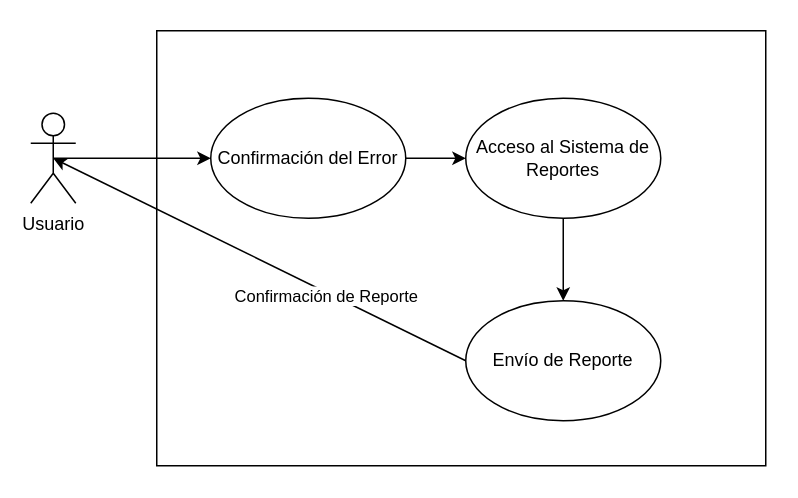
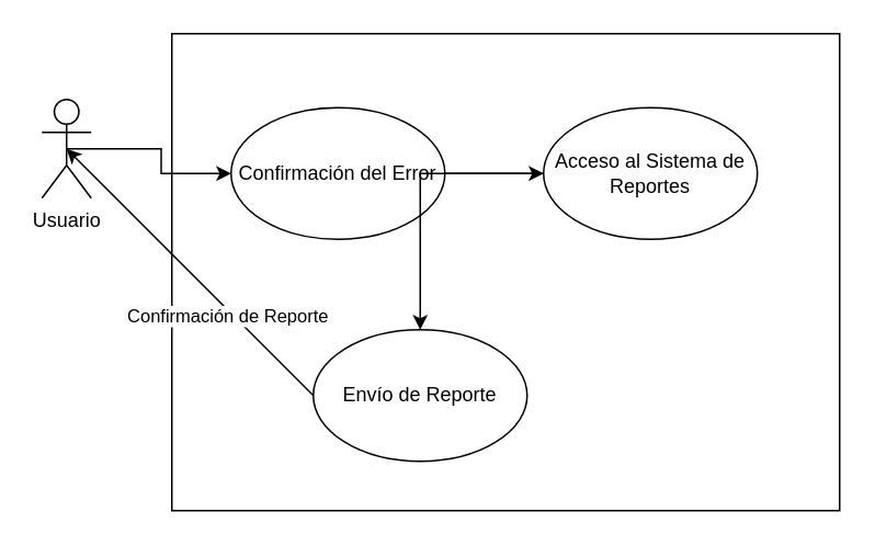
  <mxCell id="0" />
  <mxCell id="1" parent="0" />
  <mxCell id="2" value="&lt;div&gt;&lt;br&gt;&lt;/div&gt;" style="rounded=0;whiteSpace=wrap;html=1;" vertex="1" parent="1"><mxGeometry x="104" y="20" width="406" height="290" as="geometry" /></mxCell>
  <mxCell id="3" style="edgeStyle=orthogonalEdgeStyle;rounded=0;orthogonalLoop=1;jettySize=auto;html=1;exitX=0.5;exitY=0.5;exitDx=0;exitDy=0;exitPerimeter=0;entryX=0;entryY=0.5;entryDx=0;entryDy=0;" edge="1" parent="1" source="4" target="6"><mxGeometry relative="1" as="geometry" /></mxCell>
- <mxCell id="4" value="Usuario" style="shape=umlActor;verticalLabelPosition=bottom;verticalAlign=top;html=1;outlineConnect=0;" vertex="1" parent="1"><mxGeometry x="20" y="75" width="30" height="60" as="geometry" /></mxCell>
+ <mxCell id="4" value="Usuario" style="shape=umlActor;verticalLabelPosition=bottom;verticalAlign=top;html=1;outlineConnect=0;" vertex="1" parent="1"><mxGeometry x="25" y="60" width="30" height="60" as="geometry" /></mxCell>
  <mxCell id="5" style="edgeStyle=orthogonalEdgeStyle;rounded=0;orthogonalLoop=1;jettySize=auto;html=1;" edge="1" parent="1" source="6" target="8"><mxGeometry relative="1" as="geometry" /></mxCell>
  <mxCell id="6" value="Confirmación del Error" style="ellipse;whiteSpace=wrap;html=1;" vertex="1" parent="1"><mxGeometry x="140" y="65" width="130" height="80" as="geometry" /></mxCell>
  <mxCell id="7" style="edgeStyle=orthogonalEdgeStyle;rounded=0;orthogonalLoop=1;jettySize=auto;html=1;entryX=0.5;entryY=0;entryDx=0;entryDy=0;" edge="1" parent="1" source="8" target="9"><mxGeometry relative="1" as="geometry" /></mxCell>
- <mxCell id="8" value="Acceso al Sistema de Reportes" style="ellipse;whiteSpace=wrap;html=1;" vertex="1" parent="1"><mxGeometry x="310" y="65" width="130" height="80" as="geometry" /></mxCell>
- <mxCell id="9" value="Envío de Reporte" style="ellipse;whiteSpace=wrap;html=1;" vertex="1" parent="1"><mxGeometry x="310" y="200" width="130" height="80" as="geometry" /></mxCell>
+ <mxCell id="8" value="Acceso al Sistema de Reportes" style="ellipse;whiteSpace=wrap;html=1;" vertex="1" parent="1"><mxGeometry x="330" y="65" width="130" height="80" as="geometry" /></mxCell>
+ <mxCell id="9" value="Envío de Reporte" style="ellipse;whiteSpace=wrap;html=1;" vertex="1" parent="1"><mxGeometry x="190" y="200" width="130" height="80" as="geometry" /></mxCell>
  <mxCell id="10" value="" style="endArrow=classic;html=1;rounded=0;exitX=0;exitY=0.5;exitDx=0;exitDy=0;entryX=0.5;entryY=0.5;entryDx=0;entryDy=0;entryPerimeter=0;" edge="1" parent="1" source="9" target="4"><mxGeometry width="50" height="50" relative="1" as="geometry"><mxPoint x="360" y="160" as="sourcePoint" /><mxPoint x="410" y="110" as="targetPoint" /></mxGeometry></mxCell>
  <mxCell id="11" value="Confirmación de Reporte" style="edgeLabel;html=1;align=center;verticalAlign=middle;resizable=0;points=[];" connectable="0" vertex="1" parent="10"><mxGeometry x="-0.331" y="2" relative="1" as="geometry"><mxPoint x="-1" as="offset" /></mxGeometry></mxCell>
